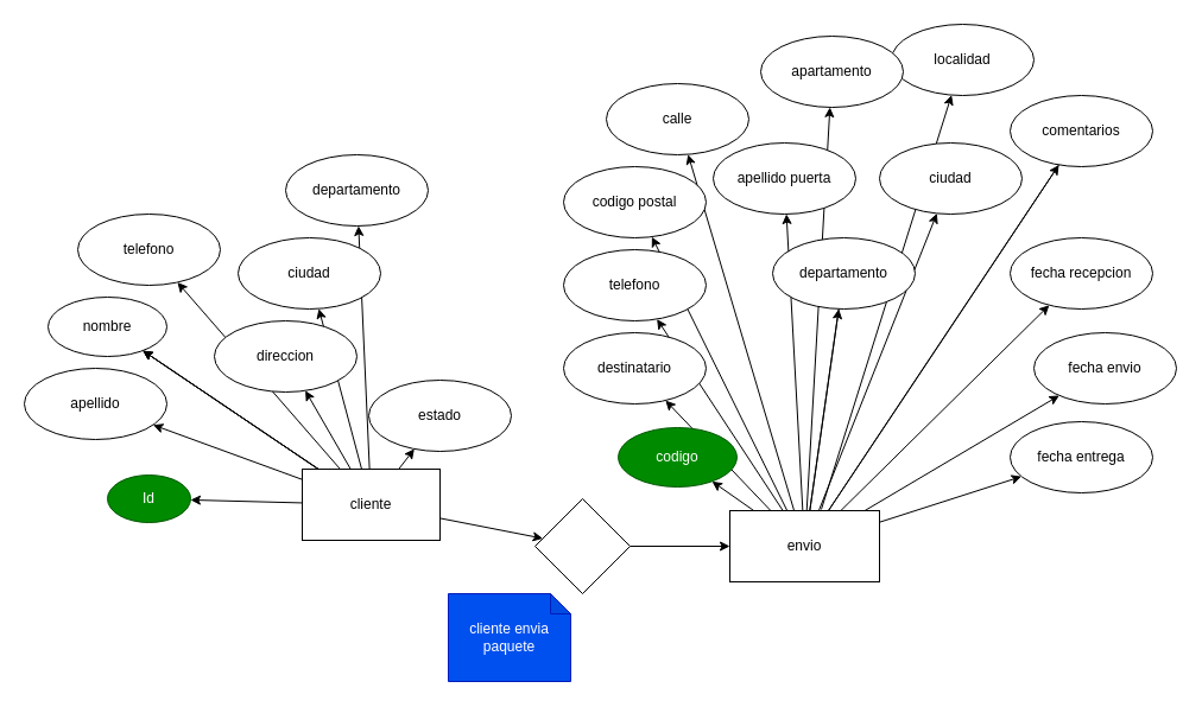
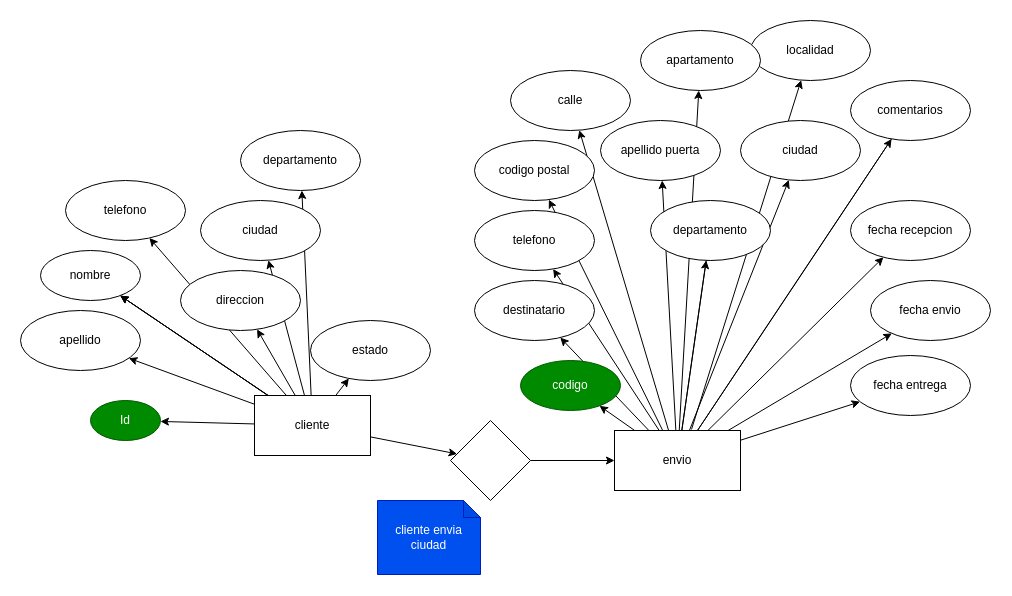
  <mxCell id="0" />
  <mxCell id="1" parent="0" />
  <mxCell id="2" value="" style="edgeStyle=none;html=1;" edge="1" parent="1" source="13" target="14"><mxGeometry relative="1" as="geometry" /></mxCell>
  <mxCell id="3" value="" style="edgeStyle=none;html=1;" edge="1" parent="1" source="13" target="14"><mxGeometry relative="1" as="geometry" /></mxCell>
  <mxCell id="4" value="" style="edgeStyle=none;html=1;" edge="1" parent="1" source="13" target="14"><mxGeometry relative="1" as="geometry" /></mxCell>
  <mxCell id="5" value="" style="edgeStyle=none;html=1;" edge="1" parent="1" source="13" target="15"><mxGeometry relative="1" as="geometry" /></mxCell>
  <mxCell id="6" value="" style="edgeStyle=none;html=1;" edge="1" parent="1" source="13" target="16"><mxGeometry relative="1" as="geometry" /></mxCell>
  <mxCell id="7" value="" style="edgeStyle=none;html=1;" edge="1" parent="1" source="13" target="17"><mxGeometry relative="1" as="geometry" /></mxCell>
  <mxCell id="8" value="" style="edgeStyle=none;html=1;" edge="1" parent="1" source="13" target="18"><mxGeometry relative="1" as="geometry" /></mxCell>
  <mxCell id="9" value="" style="edgeStyle=none;html=1;" edge="1" parent="1" source="13" target="19"><mxGeometry relative="1" as="geometry" /></mxCell>
  <mxCell id="10" value="" style="edgeStyle=none;html=1;" edge="1" parent="1" source="13" target="20"><mxGeometry relative="1" as="geometry" /></mxCell>
  <mxCell id="11" value="" style="edgeStyle=none;html=1;" edge="1" parent="1" source="13" target="22"><mxGeometry relative="1" as="geometry" /></mxCell>
  <mxCell id="12" value="" style="edgeStyle=none;html=1;" edge="1" parent="1" source="13" target="43"><mxGeometry relative="1" as="geometry" /></mxCell>
  <mxCell id="13" value="cliente" style="rounded=0;whiteSpace=wrap;html=1;" vertex="1" parent="1"><mxGeometry x="254" y="395" width="116" height="60" as="geometry" /></mxCell>
  <mxCell id="14" value="nombre" style="ellipse;whiteSpace=wrap;html=1;rounded=0;" vertex="1" parent="1"><mxGeometry x="40" y="250" width="100" height="50" as="geometry" /></mxCell>
  <mxCell id="15" value="apellido" style="ellipse;whiteSpace=wrap;html=1;rounded=0;" vertex="1" parent="1"><mxGeometry x="20" y="310" width="120" height="60" as="geometry" /></mxCell>
  <mxCell id="16" value="Id" style="ellipse;whiteSpace=wrap;html=1;rounded=0;fillColor=#008a00;fontColor=#ffffff;strokeColor=#005700;" vertex="1" parent="1"><mxGeometry x="90" y="400" width="70" height="40" as="geometry" /></mxCell>
  <mxCell id="17" value="telefono" style="ellipse;whiteSpace=wrap;html=1;rounded=0;" vertex="1" parent="1"><mxGeometry x="65" y="180" width="120" height="60" as="geometry" /></mxCell>
  <mxCell id="18" value="direccion" style="ellipse;whiteSpace=wrap;html=1;rounded=0;" vertex="1" parent="1"><mxGeometry x="180" y="270" width="120" height="60" as="geometry" /></mxCell>
  <mxCell id="19" value="ciudad" style="ellipse;whiteSpace=wrap;html=1;rounded=0;" vertex="1" parent="1"><mxGeometry x="200" y="200" width="120" height="60" as="geometry" /></mxCell>
  <mxCell id="20" value="departamento" style="ellipse;whiteSpace=wrap;html=1;rounded=0;" vertex="1" parent="1"><mxGeometry x="240" y="130" width="120" height="60" as="geometry" /></mxCell>
  <mxCell id="21" value="" style="edgeStyle=none;html=1;" edge="1" parent="1" source="22" target="37"><mxGeometry relative="1" as="geometry" /></mxCell>
  <mxCell id="22" value="" style="rhombus;whiteSpace=wrap;html=1;rounded=0;" vertex="1" parent="1"><mxGeometry x="450" y="420" width="80" height="80" as="geometry" /></mxCell>
  <mxCell id="23" value="" style="edgeStyle=none;html=1;" edge="1" parent="1" source="37" target="38"><mxGeometry relative="1" as="geometry" /></mxCell>
  <mxCell id="24" value="" style="edgeStyle=none;html=1;" edge="1" parent="1" source="37" target="39"><mxGeometry relative="1" as="geometry" /></mxCell>
  <mxCell id="25" value="" style="edgeStyle=none;html=1;" edge="1" parent="1" source="37" target="40"><mxGeometry relative="1" as="geometry" /></mxCell>
  <mxCell id="26" value="" style="edgeStyle=none;html=1;" edge="1" parent="1" source="37" target="41"><mxGeometry relative="1" as="geometry" /></mxCell>
  <mxCell id="27" value="" style="edgeStyle=none;html=1;" edge="1" parent="1" source="37" target="42"><mxGeometry relative="1" as="geometry" /></mxCell>
  <mxCell id="28" value="" style="edgeStyle=none;html=1;startArrow=none;exitX=0.611;exitY=-0.017;exitDx=0;exitDy=0;exitPerimeter=0;" edge="1" parent="1" source="37" target="44"><mxGeometry relative="1" as="geometry" /></mxCell>
  <mxCell id="29" value="" style="edgeStyle=none;html=1;" edge="1" parent="1" source="37" target="45"><mxGeometry relative="1" as="geometry" /></mxCell>
  <mxCell id="30" value="" style="edgeStyle=none;html=1;" edge="1" parent="1" source="37" target="46"><mxGeometry relative="1" as="geometry" /></mxCell>
  <mxCell id="31" value="" style="edgeStyle=none;html=1;startArrow=none;exitX=0.365;exitY=0.033;exitDx=0;exitDy=0;exitPerimeter=0;" edge="1" parent="1" source="37" target="48"><mxGeometry relative="1" as="geometry" /></mxCell>
  <mxCell id="32" value="" style="edgeStyle=none;html=1;" edge="1" parent="1" source="37" target="49"><mxGeometry relative="1" as="geometry" /></mxCell>
  <mxCell id="33" value="" style="edgeStyle=none;html=1;" edge="1" parent="1" source="37" target="51"><mxGeometry relative="1" as="geometry" /></mxCell>
  <mxCell id="34" value="" style="edgeStyle=none;html=1;" edge="1" parent="1" source="37" target="52"><mxGeometry relative="1" as="geometry" /></mxCell>
  <mxCell id="35" value="" style="edgeStyle=none;html=1;" edge="1" parent="1" source="37" target="54"><mxGeometry relative="1" as="geometry" /></mxCell>
  <mxCell id="36" value="" style="edgeStyle=none;html=1;" edge="1" parent="1" source="37" target="55"><mxGeometry relative="1" as="geometry" /></mxCell>
  <mxCell id="37" value="envio" style="whiteSpace=wrap;html=1;rounded=0;" vertex="1" parent="1"><mxGeometry x="614" y="430" width="126" height="60" as="geometry" /></mxCell>
  <mxCell id="38" value="codigo" style="ellipse;whiteSpace=wrap;html=1;rounded=0;fillColor=#008a00;fontColor=#ffffff;strokeColor=#005700;" vertex="1" parent="1"><mxGeometry x="520" y="360" width="100" height="50" as="geometry" /></mxCell>
  <mxCell id="39" value="codigo postal" style="ellipse;whiteSpace=wrap;html=1;rounded=0;" vertex="1" parent="1"><mxGeometry x="474" y="140" width="120" height="60" as="geometry" /></mxCell>
  <mxCell id="40" value="calle" style="ellipse;whiteSpace=wrap;html=1;rounded=0;" vertex="1" parent="1"><mxGeometry x="510" y="70" width="120" height="60" as="geometry" /></mxCell>
  <mxCell id="41" value="apellido puerta" style="ellipse;whiteSpace=wrap;html=1;rounded=0;" vertex="1" parent="1"><mxGeometry x="600" y="120" width="120" height="60" as="geometry" /></mxCell>
  <mxCell id="42" value="destinatario" style="ellipse;whiteSpace=wrap;html=1;rounded=0;" vertex="1" parent="1"><mxGeometry x="474" y="280" width="120" height="60" as="geometry" /></mxCell>
  <mxCell id="43" value="estado" style="ellipse;whiteSpace=wrap;html=1;rounded=0;" vertex="1" parent="1"><mxGeometry x="310" y="320" width="120" height="60" as="geometry" /></mxCell>
  <mxCell id="44" value="localidad" style="ellipse;whiteSpace=wrap;html=1;rounded=0;" vertex="1" parent="1"><mxGeometry x="750" y="20" width="120" height="60" as="geometry" /></mxCell>
  <mxCell id="45" value="apartamento" style="ellipse;whiteSpace=wrap;html=1;rounded=0;" vertex="1" parent="1"><mxGeometry x="640" y="30" width="120" height="60" as="geometry" /></mxCell>
  <mxCell id="46" value="departamento" style="ellipse;whiteSpace=wrap;html=1;rounded=0;" vertex="1" parent="1"><mxGeometry x="650" y="200" width="120" height="60" as="geometry" /></mxCell>
  <mxCell id="47" value="" style="edgeStyle=none;html=1;endArrow=none;" edge="1" parent="1" source="37" target="46"><mxGeometry relative="1" as="geometry"><mxPoint x="687.853" y="430" as="sourcePoint" /><mxPoint x="789.32" y="149.521" as="targetPoint" /></mxGeometry></mxCell>
  <mxCell id="48" value="telefono" style="ellipse;whiteSpace=wrap;html=1;rounded=0;" vertex="1" parent="1"><mxGeometry x="474" y="210" width="120" height="60" as="geometry" /></mxCell>
  <mxCell id="49" value="comentarios" style="ellipse;whiteSpace=wrap;html=1;rounded=0;" vertex="1" parent="1"><mxGeometry x="850" y="80" width="120" height="60" as="geometry" /></mxCell>
  <mxCell id="50" value="" style="edgeStyle=none;html=1;endArrow=none;" edge="1" parent="1" source="37" target="49"><mxGeometry relative="1" as="geometry"><mxPoint x="683.789" y="430" as="sourcePoint" /><mxPoint x="713.254" y="299.81" as="targetPoint" /></mxGeometry></mxCell>
  <mxCell id="51" value="ciudad" style="ellipse;whiteSpace=wrap;html=1;rounded=0;" vertex="1" parent="1"><mxGeometry x="740" y="120" width="120" height="60" as="geometry" /></mxCell>
  <mxCell id="52" value="fecha recepcion" style="ellipse;whiteSpace=wrap;html=1;rounded=0;" vertex="1" parent="1"><mxGeometry x="850" y="200" width="120" height="60" as="geometry" /></mxCell>
- <mxCell id="53" value="cliente envia paquete" style="shape=note;whiteSpace=wrap;html=1;backgroundOutline=1;darkOpacity=0.05;fillColor=#0050ef;strokeColor=#001DBC;fontColor=#ffffff;size=17;" vertex="1" parent="1"><mxGeometry x="377" y="500" width="103" height="74" as="geometry" /></mxCell>
+ <mxCell id="53" value="cliente envia ciudad" style="shape=note;whiteSpace=wrap;html=1;backgroundOutline=1;darkOpacity=0.05;fillColor=#0050ef;strokeColor=#001DBC;fontColor=#ffffff;size=17;" vertex="1" parent="1"><mxGeometry x="377" y="500" width="103" height="74" as="geometry" /></mxCell>
  <mxCell id="54" value="fecha envio" style="ellipse;whiteSpace=wrap;html=1;rounded=0;" vertex="1" parent="1"><mxGeometry x="870" y="280" width="120" height="60" as="geometry" /></mxCell>
  <mxCell id="55" value="fecha entrega" style="ellipse;whiteSpace=wrap;html=1;rounded=0;" vertex="1" parent="1"><mxGeometry x="850" y="355" width="120" height="60" as="geometry" /></mxCell>
